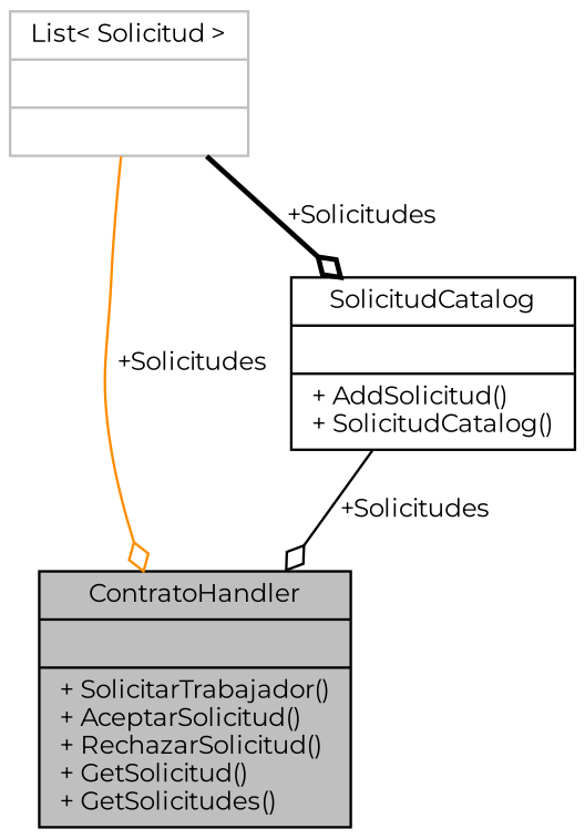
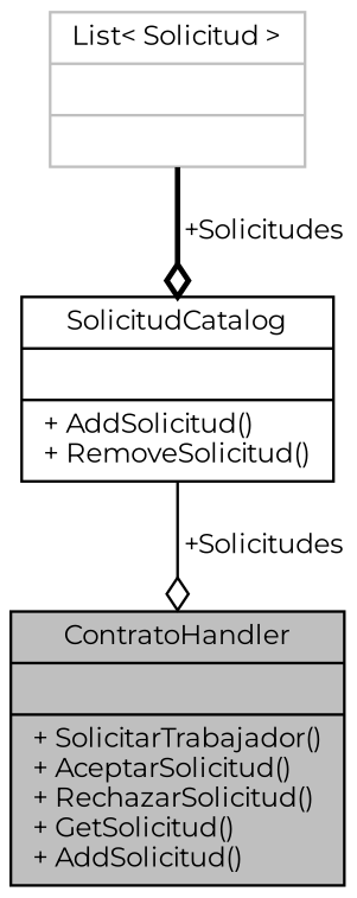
  digraph {
    fontname=Montserrat
    node [color=black fillcolor=white fontname=Montserrat fontsize=10 shape=record style=filled]
    edge [arrowhead=odiamond color=black fontname=Montserrat fontsize=10 labelfontname=Helvetica labelfontsize=10 style=solid]
-   n1 [fillcolor=grey75 fontcolor=black height=0.2 label="{ContratoHandler\n||+ SolicitarTrabajador()\l+ AceptarSolicitud()\l+ RechazarSolicitud()\l+ GetSolicitud()\l+ GetSolicitudes()\l}" width=0.4]
-   n2 [height=0.2 label="{SolicitudCatalog\n||+ AddSolicitud()\l+ SolicitudCatalog()\l}" width=0.4]
+   n1 [fillcolor=grey75 fontcolor=black height=0.2 label="{ContratoHandler\n||+ SolicitarTrabajador()\l+ AceptarSolicitud()\l+ RechazarSolicitud()\l+ GetSolicitud()\l+ AddSolicitud()\l}" width=0.4]
+   n2 [height=0.2 label="{SolicitudCatalog\n||+ AddSolicitud()\l+ RemoveSolicitud()\l}" width=0.4]
    n3 [color=grey75 height=0.2 label="{List\< Solicitud \>\n||}" width=0.4]
    n2 -> n1 [label=" +Solicitudes"]
-   n3 -> n1 [color=darkorange label=" +Solicitudes"]
    n3 -> n2 [label=" +Solicitudes" style=bold]
  }
